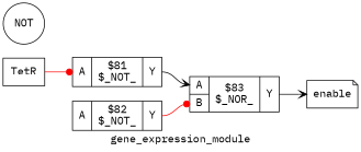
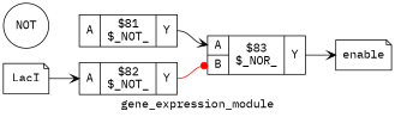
  digraph {
    fontname="IBM Plex Mono"
    label=gene_expression_module
    rankdir=LR
    remincross=true
    node [color=black fontcolor=black fontname="IBM Plex Mono" shape=record]
    edge [arrowhead=vee color=black fontcolor=black fontname="IBM Plex Mono" headport="p7:w" tailport="p8:e"]
+   n1 [label=LacI shape=note]
    n2 [label="{{<p7> A}|$82\n$_NOT_|{<p8> Y}}" color="" fontcolor=""]
    n3 [label="{{<p7> A|<p11> B}|$83\n$_NOR_|{<p8> Y}}" color="" fontcolor=""]
-   n4 [label=TetR shape=box]
    n5 [label="{{<p7> A}|$81\n$_NOT_|{<p8> Y}}" color="" fontcolor=""]
    n6 [label=NOT shape=circle]
    n7 [label=enable shape=note]
+   n1 -> n2 [tailport=e]
    n2 -> n3 [arrowhead=dot color=red headport="p11:w"]
    n3 -> n7 [headport=w]
-   n4 -> n5 [arrowhead=dot color=red tailport=e]
    n5 -> n3
  }
